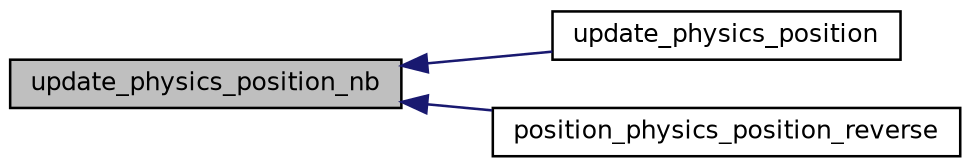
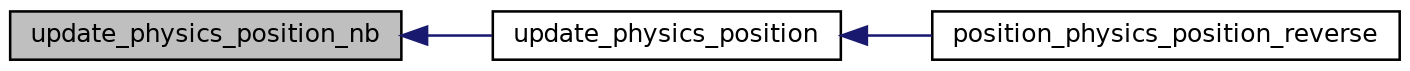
  digraph {
    rankdir=LR
    node [color=black fillcolor=white fontname=Helvetica fontsize=10 shape=record style=filled]
    edge [color=midnightblue dir=back fontname=Helvetica fontsize=10 labelfontname=Helvetica labelfontsize=10 style=solid]
    n1 [fillcolor=grey75 fontcolor=black height=0.2 label=update_physics_position_nb width=0.4]
    n2 [height=0.2 label=update_physics_position width=0.4]
    n3 [height=0.2 label=position_physics_position_reverse width=0.4]
    n1 -> n2
-   n1 -> n3
+   n2 -> n3
  }
